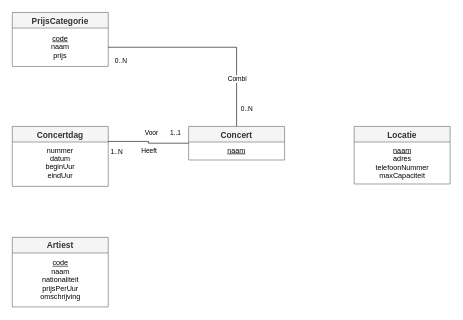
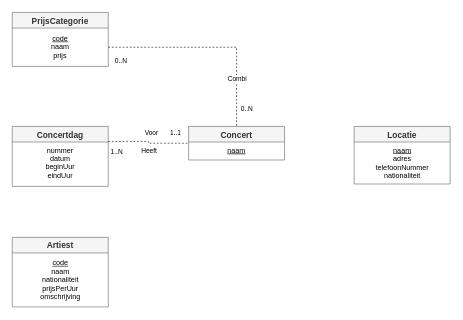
  <mxCell id="0" />
  <mxCell id="1" parent="0" />
  <mxCell id="2" value="PrijsCategorie" style="swimlane;fontStyle=1;childLayout=stackLayout;horizontal=1;startSize=26;horizontalStack=0;resizeParent=1;resizeParentMax=0;resizeLast=0;collapsible=1;marginBottom=0;align=center;fontSize=14;strokeColor=#666666;fillColor=#f5f5f5;fontColor=#333333;" parent="1" vertex="1"><mxGeometry x="20" y="20" width="160" height="90" as="geometry" /></mxCell>
  <mxCell id="3" value="&lt;u&gt;code&lt;/u&gt;&lt;br&gt;naam&lt;br&gt;prijs" style="text;html=1;strokeColor=none;fillColor=none;align=center;verticalAlign=middle;whiteSpace=wrap;rounded=0;" parent="2" vertex="1"><mxGeometry y="26" width="160" height="64" as="geometry" /></mxCell>
  <mxCell id="4" value="Concertdag" style="swimlane;fontStyle=1;childLayout=stackLayout;horizontal=1;startSize=26;horizontalStack=0;resizeParent=1;resizeParentMax=0;resizeLast=0;collapsible=1;marginBottom=0;align=center;fontSize=14;strokeColor=#666666;fillColor=#f5f5f5;fontColor=#333333;" parent="1" vertex="1"><mxGeometry x="20" y="210" width="160" height="100" as="geometry" /></mxCell>
  <mxCell id="5" value="nummer&#10;datum&#10;beginUur&#10;eindUur" style="text;strokeColor=none;fillColor=none;spacingLeft=4;spacingRight=4;overflow=hidden;rotatable=0;points=[[0,0.5],[1,0.5]];portConstraint=eastwest;fontSize=12;align=center;" parent="4" vertex="1"><mxGeometry y="26" width="160" height="74" as="geometry" /></mxCell>
  <mxCell id="6" value="Concert" style="swimlane;fontStyle=1;childLayout=stackLayout;horizontal=1;startSize=26;horizontalStack=0;resizeParent=1;resizeParentMax=0;resizeLast=0;collapsible=1;marginBottom=0;align=center;fontSize=14;strokeColor=#666666;fillColor=#f5f5f5;fontColor=#333333;" parent="1" vertex="1"><mxGeometry x="314" y="210" width="160" height="56" as="geometry" /></mxCell>
  <mxCell id="7" value="naam" style="text;strokeColor=none;fillColor=none;spacingLeft=4;spacingRight=4;overflow=hidden;rotatable=0;points=[[0,0.5],[1,0.5]];portConstraint=eastwest;fontSize=12;align=center;fontStyle=4" parent="6" vertex="1"><mxGeometry y="26" width="160" height="30" as="geometry" /></mxCell>
  <mxCell id="8" value="Artiest" style="swimlane;fontStyle=1;childLayout=stackLayout;horizontal=1;startSize=26;horizontalStack=0;resizeParent=1;resizeParentMax=0;resizeLast=0;collapsible=1;marginBottom=0;align=center;fontSize=14;strokeColor=#666666;fillColor=#f5f5f5;fontColor=#333333;" parent="1" vertex="1"><mxGeometry x="20" y="395" width="160" height="116" as="geometry" /></mxCell>
  <mxCell id="9" value="&lt;u&gt;code&lt;/u&gt;&lt;br&gt;naam&lt;br&gt;nationaliteit&lt;br&gt;prijsPerUur&lt;br&gt;omschrijving" style="text;html=1;align=center;verticalAlign=middle;resizable=0;points=[];autosize=1;strokeColor=none;fillColor=none;" parent="8" vertex="1"><mxGeometry y="26" width="160" height="90" as="geometry" /></mxCell>
  <mxCell id="10" value="Locatie" style="swimlane;fontStyle=1;childLayout=stackLayout;horizontal=1;startSize=26;horizontalStack=0;resizeParent=1;resizeParentMax=0;resizeLast=0;collapsible=1;marginBottom=0;align=center;fontSize=14;strokeColor=#666666;fillColor=#f5f5f5;fontColor=#333333;" parent="1" vertex="1"><mxGeometry x="590" y="210" width="160" height="96" as="geometry" /></mxCell>
- <mxCell id="11" value="&lt;u&gt;naam&lt;/u&gt;&lt;br&gt;adres&lt;br&gt;telefoonNummer&lt;br&gt;maxCapaciteit" style="text;html=1;align=center;verticalAlign=middle;resizable=0;points=[];autosize=1;strokeColor=none;fillColor=none;" parent="10" vertex="1"><mxGeometry y="26" width="160" height="70" as="geometry" /></mxCell>
- <mxCell id="12" style="edgeStyle=orthogonalEdgeStyle;rounded=0;orthogonalLoop=1;jettySize=auto;html=1;exitX=1;exitY=0.25;exitDx=0;exitDy=0;entryX=0;entryY=0.5;entryDx=0;entryDy=0;endArrow=none;endFill=0;" parent="1" source="4" target="6" edge="1"><mxGeometry relative="1" as="geometry" /></mxCell>
+ <mxCell id="11" value="&lt;u&gt;naam&lt;/u&gt;&lt;br&gt;adres&lt;br&gt;telefoonNummer&lt;br&gt;nationaliteit" style="text;html=1;align=center;verticalAlign=middle;resizable=0;points=[];autosize=1;strokeColor=none;fillColor=none;" parent="10" vertex="1"><mxGeometry y="26" width="160" height="70" as="geometry" /></mxCell>
+ <mxCell id="12" style="edgeStyle=orthogonalEdgeStyle;rounded=0;orthogonalLoop=1;jettySize=auto;html=1;exitX=1;exitY=0.25;exitDx=0;exitDy=0;entryX=0;entryY=0.5;entryDx=0;entryDy=0;endArrow=none;endFill=0;dashed=1;" parent="1" source="4" target="6" edge="1"><mxGeometry relative="1" as="geometry" /></mxCell>
  <mxCell id="13" value="1..N" style="edgeLabel;html=1;align=center;verticalAlign=middle;resizable=0;points=[];" parent="12" vertex="1" connectable="0"><mxGeometry x="-0.809" relative="1" as="geometry"><mxPoint y="16" as="offset" /></mxGeometry></mxCell>
  <mxCell id="14" value="1..1" style="edgeLabel;html=1;align=center;verticalAlign=middle;resizable=0;points=[];" parent="12" vertex="1" connectable="0"><mxGeometry x="0.666" y="1" relative="1" as="geometry"><mxPoint y="-17" as="offset" /></mxGeometry></mxCell>
  <mxCell id="15" value="Voor" style="edgeLabel;html=1;align=center;verticalAlign=middle;resizable=0;points=[];" parent="12" vertex="1" connectable="0"><mxGeometry x="-0.144" y="2" relative="1" as="geometry"><mxPoint x="12" y="-13" as="offset" /></mxGeometry></mxCell>
  <mxCell id="16" value="Heeft" style="edgeLabel;html=1;align=center;verticalAlign=middle;resizable=0;points=[];" parent="12" vertex="1" connectable="0"><mxGeometry x="0.022" relative="1" as="geometry"><mxPoint y="12" as="offset" /></mxGeometry></mxCell>
- <mxCell id="17" style="edgeStyle=orthogonalEdgeStyle;rounded=0;orthogonalLoop=1;jettySize=auto;html=1;exitX=1;exitY=0.5;exitDx=0;exitDy=0;entryX=0.5;entryY=0;entryDx=0;entryDy=0;endArrow=none;endFill=0;" parent="1" source="3" target="6" edge="1"><mxGeometry relative="1" as="geometry" /></mxCell>
+ <mxCell id="17" style="edgeStyle=orthogonalEdgeStyle;rounded=0;orthogonalLoop=1;jettySize=auto;html=1;exitX=1;exitY=0.5;exitDx=0;exitDy=0;entryX=0.5;entryY=0;entryDx=0;entryDy=0;endArrow=none;endFill=0;dashed=1;" parent="1" source="3" target="6" edge="1"><mxGeometry relative="1" as="geometry" /></mxCell>
  <mxCell id="18" value="0..N" style="edgeLabel;html=1;align=center;verticalAlign=middle;resizable=0;points=[];" parent="17" vertex="1" connectable="0"><mxGeometry x="0.905" y="-2" relative="1" as="geometry"><mxPoint x="18" y="-14" as="offset" /></mxGeometry></mxCell>
  <mxCell id="19" value="0..N" style="edgeLabel;html=1;align=center;verticalAlign=middle;resizable=0;points=[];" parent="17" vertex="1" connectable="0"><mxGeometry x="-0.812" y="1" relative="1" as="geometry"><mxPoint x="-13" y="23" as="offset" /></mxGeometry></mxCell>
  <mxCell id="20" value="Combi" style="edgeLabel;html=1;align=center;verticalAlign=middle;resizable=0;points=[];" parent="17" vertex="1" connectable="0"><mxGeometry x="0.397" y="2" relative="1" as="geometry"><mxPoint x="-2" y="24" as="offset" /></mxGeometry></mxCell>
